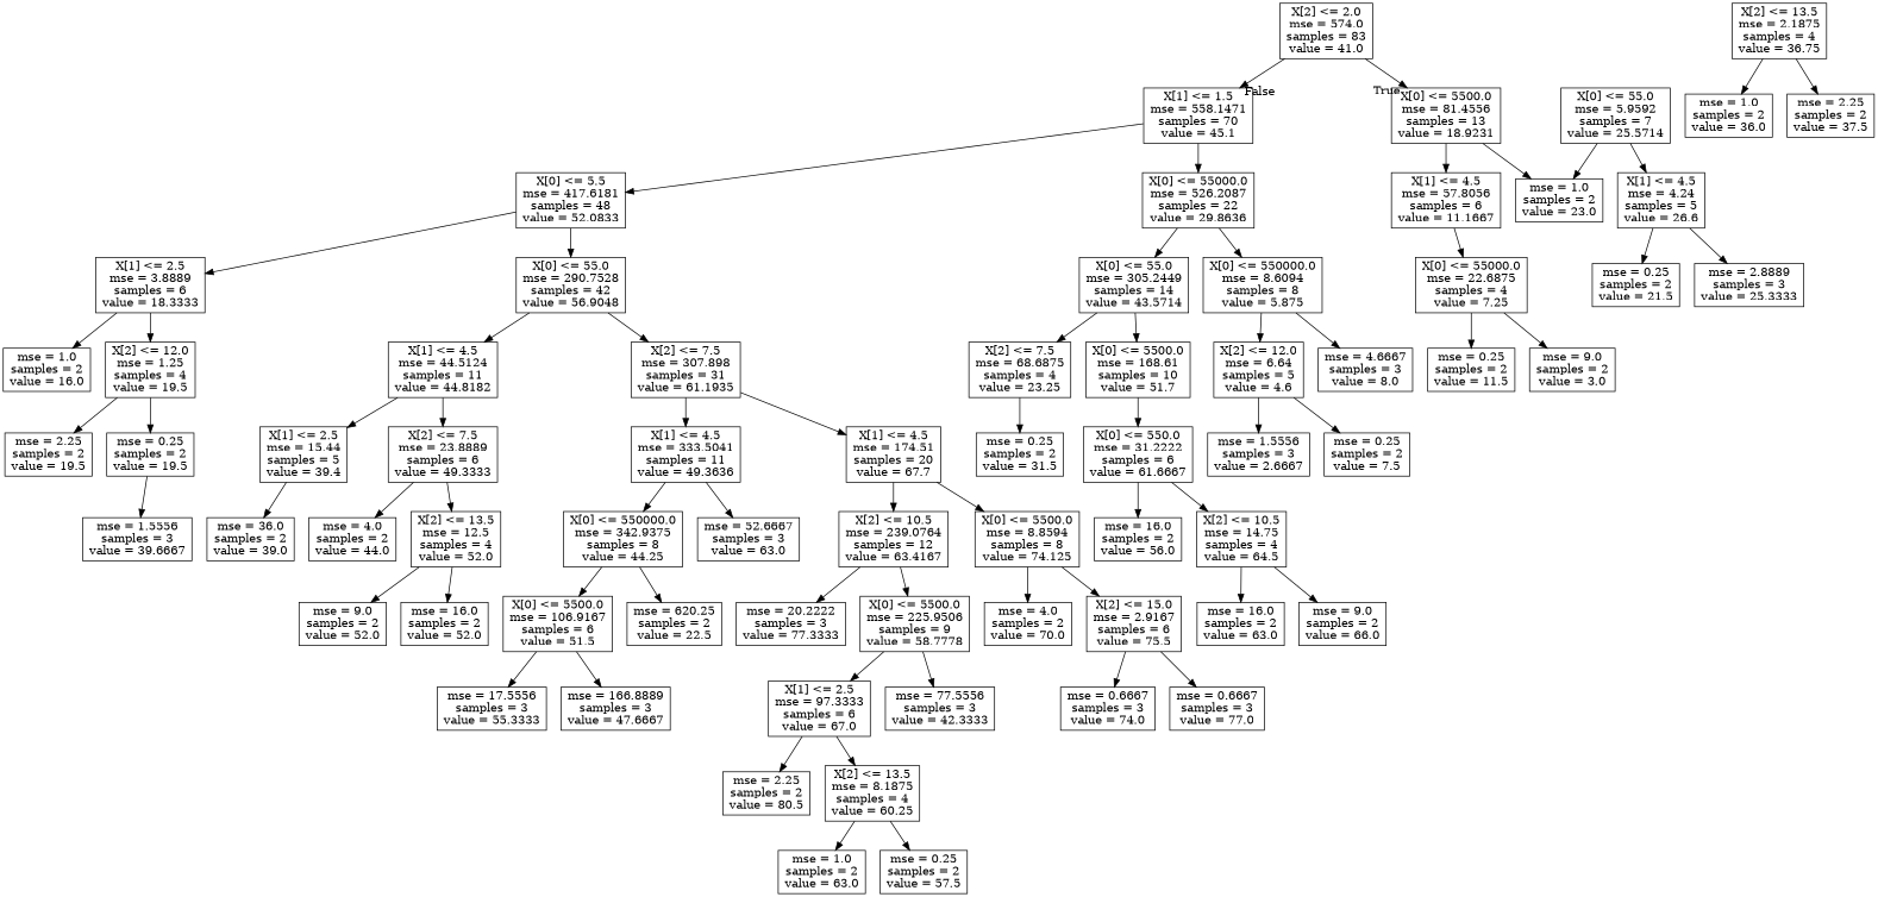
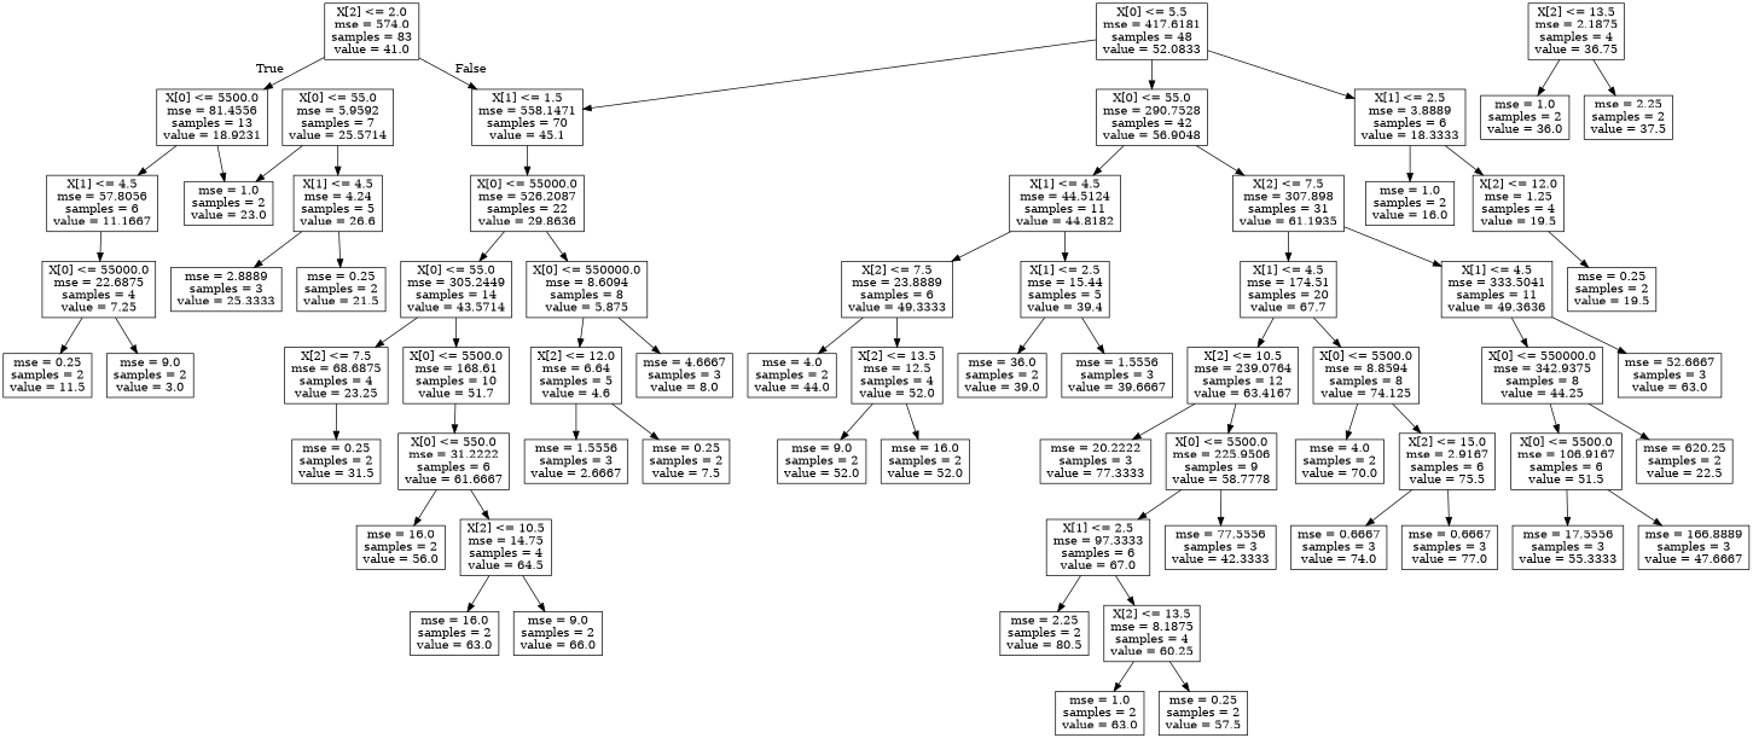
  digraph {
    node [shape=box]
    n1 [label="X[2] <= 2.0\nmse = 574.0\nsamples = 83\nvalue = 41.0"]
    n2 [label="X[0] <= 5500.0\nmse = 81.4556\nsamples = 13\nvalue = 18.9231"]
    n3 [label="X[1] <= 1.5\nmse = 558.1471\nsamples = 70\nvalue = 45.1"]
    n4 [label="X[1] <= 4.5\nmse = 57.8056\nsamples = 6\nvalue = 11.1667"]
    n5 [label="mse = 1.0\nsamples = 2\nvalue = 23.0"]
    n6 [label="X[0] <= 55000.0\nmse = 526.2087\nsamples = 22\nvalue = 29.8636"]
    n7 [label="X[0] <= 5.5\nmse = 417.6181\nsamples = 48\nvalue = 52.0833"]
    n8 [label="X[0] <= 55.0\nmse = 5.9592\nsamples = 7\nvalue = 25.5714"]
    n9 [label="X[1] <= 4.5\nmse = 4.24\nsamples = 5\nvalue = 26.6"]
    n10 [label="X[0] <= 55000.0\nmse = 22.6875\nsamples = 4\nvalue = 7.25"]
    n11 [label="mse = 2.8889\nsamples = 3\nvalue = 25.3333"]
    n12 [label="mse = 0.25\nsamples = 2\nvalue = 21.5"]
    n13 [label="mse = 0.25\nsamples = 2\nvalue = 11.5"]
    n14 [label="mse = 9.0\nsamples = 2\nvalue = 3.0"]
    n15 [label="X[0] <= 55.0\nmse = 305.2449\nsamples = 14\nvalue = 43.5714"]
    n16 [label="X[0] <= 550000.0\nmse = 8.6094\nsamples = 8\nvalue = 5.875"]
    n17 [label="X[1] <= 2.5\nmse = 3.8889\nsamples = 6\nvalue = 18.3333"]
    n18 [label="X[0] <= 55.0\nmse = 290.7528\nsamples = 42\nvalue = 56.9048"]
    n19 [label="X[2] <= 7.5\nmse = 68.6875\nsamples = 4\nvalue = 23.25"]
    n20 [label="X[0] <= 5500.0\nmse = 168.61\nsamples = 10\nvalue = 51.7"]
    n21 [label="X[2] <= 12.0\nmse = 6.64\nsamples = 5\nvalue = 4.6"]
    n22 [label="mse = 4.6667\nsamples = 3\nvalue = 8.0"]
    n23 [label="mse = 0.25\nsamples = 2\nvalue = 31.5"]
    n24 [label="X[0] <= 550.0\nmse = 31.2222\nsamples = 6\nvalue = 61.6667"]
    n25 [label="mse = 16.0\nsamples = 2\nvalue = 56.0"]
    n26 [label="X[2] <= 10.5\nmse = 14.75\nsamples = 4\nvalue = 64.5"]
    n27 [label="X[2] <= 13.5\nmse = 2.1875\nsamples = 4\nvalue = 36.75"]
    n28 [label="mse = 1.0\nsamples = 2\nvalue = 36.0"]
    n29 [label="mse = 2.25\nsamples = 2\nvalue = 37.5"]
    n30 [label="mse = 16.0\nsamples = 2\nvalue = 63.0"]
    n31 [label="mse = 9.0\nsamples = 2\nvalue = 66.0"]
    n32 [label="mse = 1.5556\nsamples = 3\nvalue = 2.6667"]
    n33 [label="mse = 0.25\nsamples = 2\nvalue = 7.5"]
    n34 [label="mse = 1.0\nsamples = 2\nvalue = 16.0"]
    n35 [label="X[2] <= 12.0\nmse = 1.25\nsamples = 4\nvalue = 19.5"]
    n36 [label="X[1] <= 4.5\nmse = 44.5124\nsamples = 11\nvalue = 44.8182"]
    n37 [label="X[2] <= 7.5\nmse = 307.898\nsamples = 31\nvalue = 61.1935"]
-   n38 [label="mse = 2.25\nsamples = 2\nvalue = 19.5"]
    n39 [label="mse = 0.25\nsamples = 2\nvalue = 19.5"]
    n40 [label="X[1] <= 2.5\nmse = 15.44\nsamples = 5\nvalue = 39.4"]
    n41 [label="X[2] <= 7.5\nmse = 23.8889\nsamples = 6\nvalue = 49.3333"]
    n42 [label="X[1] <= 4.5\nmse = 333.5041\nsamples = 11\nvalue = 49.3636"]
    n43 [label="X[1] <= 4.5\nmse = 174.51\nsamples = 20\nvalue = 67.7"]
    n44 [label="mse = 36.0\nsamples = 2\nvalue = 39.0"]
    n45 [label="mse = 1.5556\nsamples = 3\nvalue = 39.6667"]
    n46 [label="mse = 4.0\nsamples = 2\nvalue = 44.0"]
    n47 [label="X[2] <= 13.5\nmse = 12.5\nsamples = 4\nvalue = 52.0"]
    n48 [label="mse = 9.0\nsamples = 2\nvalue = 52.0"]
    n49 [label="mse = 16.0\nsamples = 2\nvalue = 52.0"]
    n50 [label="X[0] <= 550000.0\nmse = 342.9375\nsamples = 8\nvalue = 44.25"]
    n51 [label="mse = 52.6667\nsamples = 3\nvalue = 63.0"]
    n52 [label="X[2] <= 10.5\nmse = 239.0764\nsamples = 12\nvalue = 63.4167"]
    n53 [label="X[0] <= 5500.0\nmse = 8.8594\nsamples = 8\nvalue = 74.125"]
    n54 [label="X[0] <= 5500.0\nmse = 106.9167\nsamples = 6\nvalue = 51.5"]
    n55 [label="mse = 620.25\nsamples = 2\nvalue = 22.5"]
    n56 [label="mse = 17.5556\nsamples = 3\nvalue = 55.3333"]
    n57 [label="mse = 166.8889\nsamples = 3\nvalue = 47.6667"]
    n58 [label="mse = 20.2222\nsamples = 3\nvalue = 77.3333"]
    n59 [label="X[0] <= 5500.0\nmse = 225.9506\nsamples = 9\nvalue = 58.7778"]
    n60 [label="mse = 4.0\nsamples = 2\nvalue = 70.0"]
    n61 [label="X[2] <= 15.0\nmse = 2.9167\nsamples = 6\nvalue = 75.5"]
    n62 [label="X[1] <= 2.5\nmse = 97.3333\nsamples = 6\nvalue = 67.0"]
    n63 [label="mse = 77.5556\nsamples = 3\nvalue = 42.3333"]
    n64 [label="mse = 2.25\nsamples = 2\nvalue = 80.5"]
    n65 [label="X[2] <= 13.5\nmse = 8.1875\nsamples = 4\nvalue = 60.25"]
    n66 [label="mse = 1.0\nsamples = 2\nvalue = 63.0"]
    n67 [label="mse = 0.25\nsamples = 2\nvalue = 57.5"]
    n68 [label="mse = 0.6667\nsamples = 3\nvalue = 74.0"]
    n69 [label="mse = 0.6667\nsamples = 3\nvalue = 77.0"]
    n1 -> n2 [headlabel=True labelangle=45 labeldistance=2.5]
    n1 -> n3 [headlabel=False labelangle=-45 labeldistance=2.5]
    n2 -> n4
    n2 -> n5
    n3 -> n6
-   n3 -> n7
+   n7 -> n3
    n4 -> n10
    n6 -> n15
    n6 -> n16
    n7 -> n17
    n7 -> n18
    n8 -> n5
    n8 -> n9
    n9 -> n11
    n9 -> n12
    n10 -> n13
    n10 -> n14
    n15 -> n19
    n15 -> n20
    n16 -> n21
    n16 -> n22
    n17 -> n34
    n17 -> n35
    n18 -> n36
    n18 -> n37
    n19 -> n23
    n20 -> n24
    n21 -> n32
    n21 -> n33
    n24 -> n25
    n24 -> n26
    n26 -> n30
    n26 -> n31
    n27 -> n28
    n27 -> n29
-   n35 -> n38
    n35 -> n39
    n36 -> n40
    n36 -> n41
    n37 -> n42
    n37 -> n43
    n40 -> n44
-   n39 -> n45
+   n40 -> n45
    n41 -> n46
    n41 -> n47
    n42 -> n50
    n42 -> n51
    n43 -> n52
    n43 -> n53
    n47 -> n48
    n47 -> n49
    n50 -> n54
    n50 -> n55
    n52 -> n58
    n52 -> n59
    n53 -> n60
    n53 -> n61
    n54 -> n56
    n54 -> n57
    n59 -> n62
    n59 -> n63
    n61 -> n68
    n61 -> n69
    n62 -> n64
    n62 -> n65
    n65 -> n66
    n65 -> n67
  }
